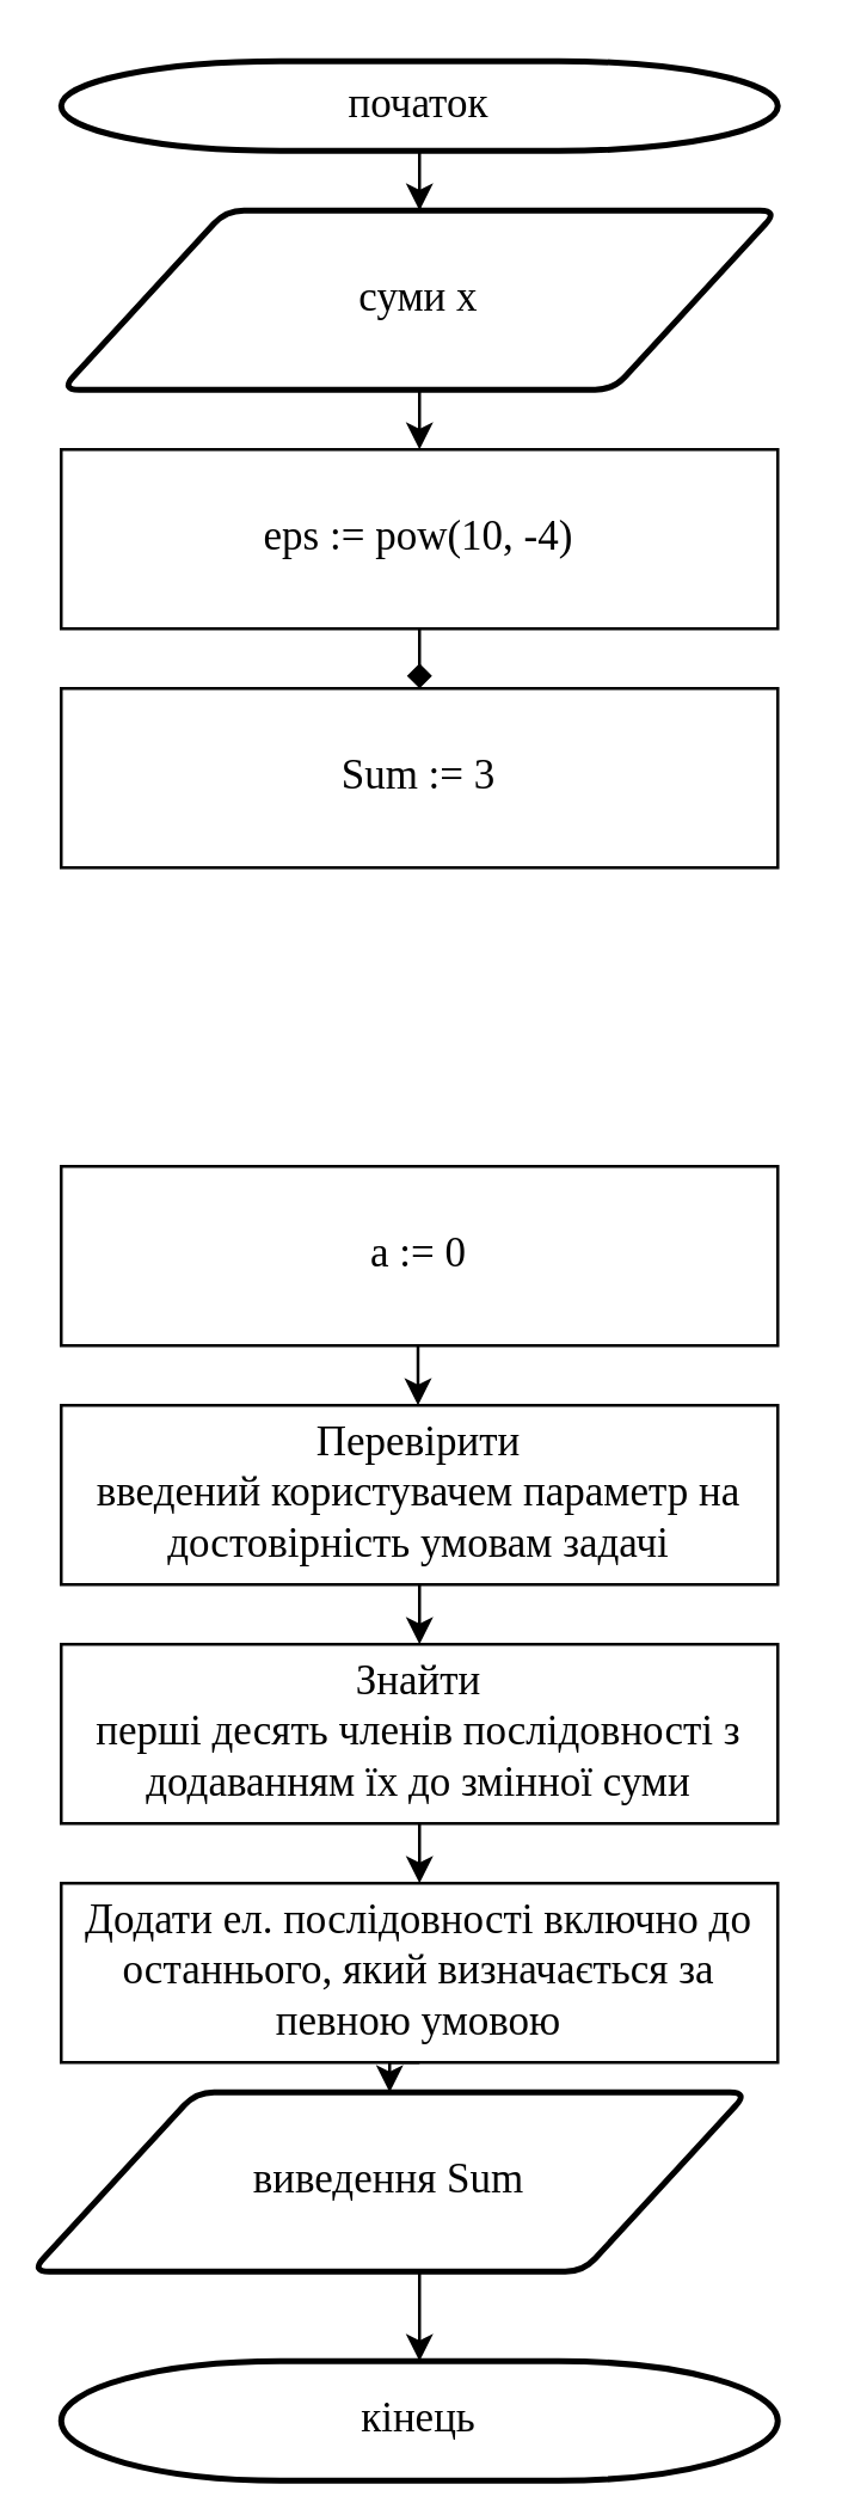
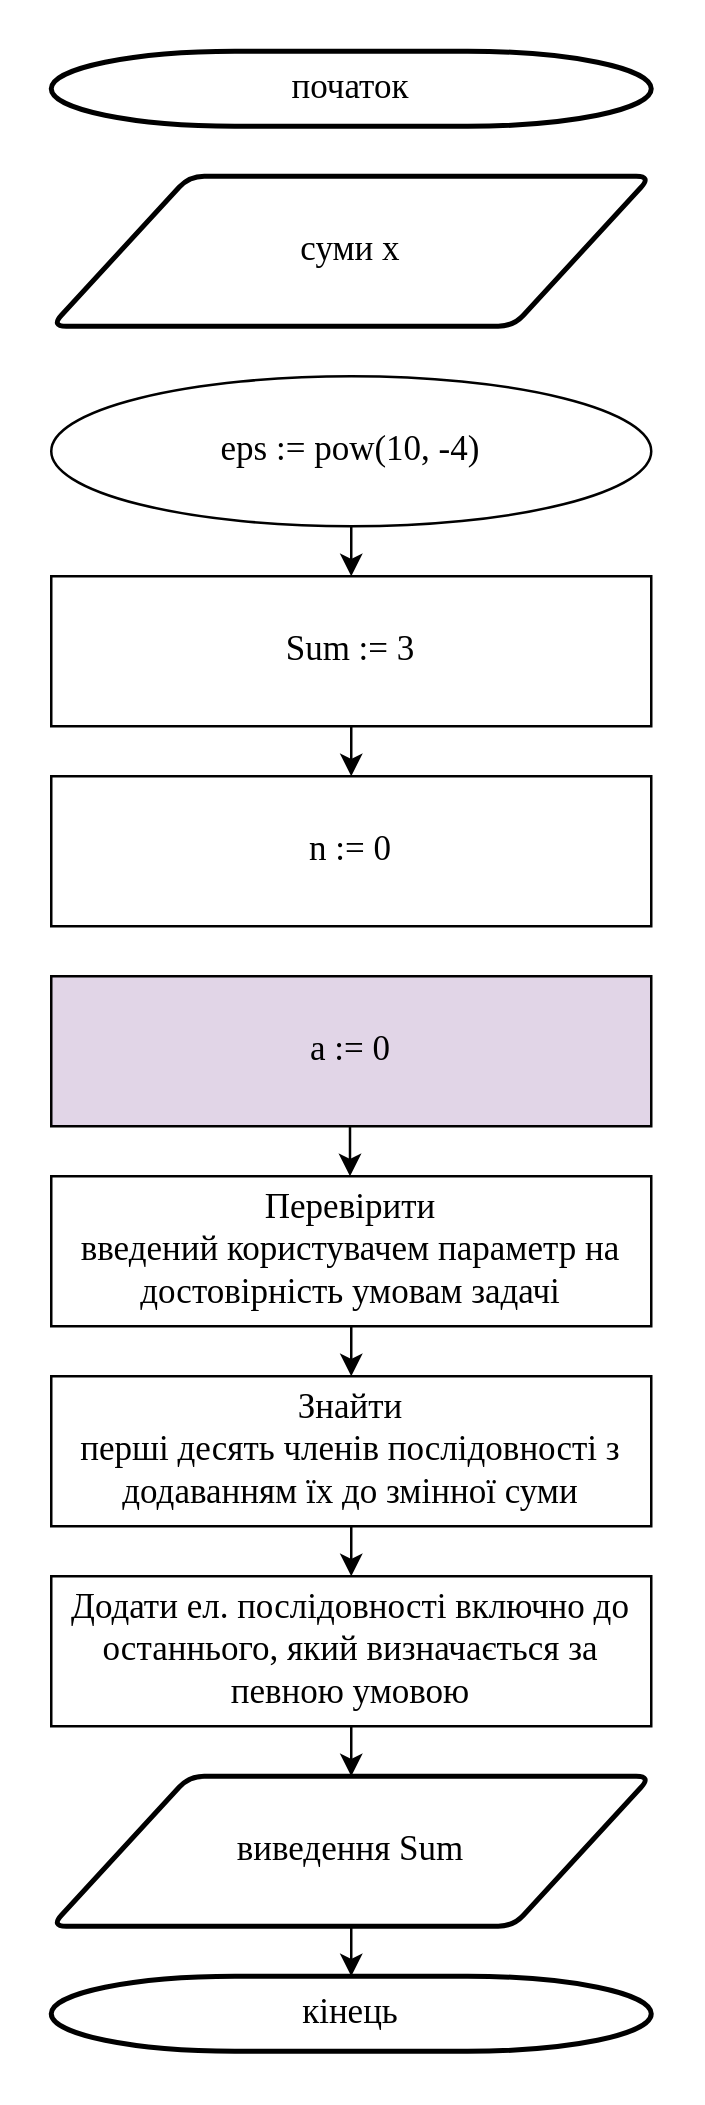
  <mxCell id="0" />
  <mxCell id="1" parent="0" />
- <mxCell id="2" value="" style="edgeStyle=orthogonalEdgeStyle;rounded=0;orthogonalLoop=1;jettySize=auto;html=1;fontFamily=Times New Roman;fontSize=14;" parent="1" source="3" target="5" edge="1"><mxGeometry relative="1" as="geometry" /></mxCell>
  <mxCell id="3" value="початок" style="strokeWidth=2;shape=mxgraph.flowchart.terminator;whiteSpace=wrap;fontSize=14;fontFamily=Times New Roman;html=1;" parent="1" vertex="1"><mxGeometry x="20" y="20" width="240" height="30" as="geometry" /></mxCell>
- <mxCell id="4" style="edgeStyle=orthogonalEdgeStyle;rounded=0;orthogonalLoop=1;jettySize=auto;html=1;exitX=0.5;exitY=1;exitDx=0;exitDy=0;entryX=0.5;entryY=0;entryDx=0;entryDy=0;fontFamily=Times New Roman;fontSize=14;entryPerimeter=0;" parent="1" source="5" target="8" edge="1"><mxGeometry relative="1" as="geometry"><mxPoint x="140" y="150" as="targetPoint" /></mxGeometry></mxCell>
  <mxCell id="5" value="суми x" style="shape=parallelogram;html=1;strokeWidth=2;perimeter=parallelogramPerimeter;whiteSpace=wrap;rounded=1;arcSize=12;size=0.23;fontFamily=Times New Roman;fontSize=14;" parent="1" vertex="1"><mxGeometry x="20" y="70" width="240" height="60" as="geometry" /></mxCell>
  <mxCell id="6" style="edgeStyle=orthogonalEdgeStyle;rounded=0;orthogonalLoop=1;jettySize=auto;html=1;exitX=0.5;exitY=1;exitDx=0;exitDy=0;" parent="1" edge="1"><mxGeometry relative="1" as="geometry"><mxPoint x="139.5" y="470" as="targetPoint" /><mxPoint x="139.5" y="450" as="sourcePoint" /></mxGeometry></mxCell>
- <mxCell id="7" style="edgeStyle=orthogonalEdgeStyle;rounded=0;orthogonalLoop=1;jettySize=auto;html=1;exitX=0.5;exitY=1;exitDx=0;exitDy=0;entryX=0.5;entryY=0;entryDx=0;entryDy=0;endArrow=diamond;" edge="1" parent="1" source="8" target="10"><mxGeometry relative="1" as="geometry" /></mxCell>
- <mxCell id="8" value="&lt;span&gt;eps := pow(10, -4)&lt;/span&gt;" style="rounded=0;whiteSpace=wrap;html=1;fontFamily=Times New Roman;fontSize=14;" parent="1" vertex="1"><mxGeometry x="20" y="150" width="240" height="60" as="geometry" /></mxCell>
+ <mxCell id="7" style="edgeStyle=orthogonalEdgeStyle;rounded=0;orthogonalLoop=1;jettySize=auto;html=1;exitX=0.5;exitY=1;exitDx=0;exitDy=0;entryX=0.5;entryY=0;entryDx=0;entryDy=0;" edge="1" parent="1" source="8" target="10"><mxGeometry relative="1" as="geometry" /></mxCell>
+ <mxCell id="8" value="&lt;span&gt;eps := pow(10, -4)&lt;/span&gt;" style="ellipse;whiteSpace=wrap;html=1;fontFamily=Times New Roman;fontSize=14;" parent="1" vertex="1"><mxGeometry x="20" y="150" width="240" height="60" as="geometry" /></mxCell>
+ <mxCell id="9" style="edgeStyle=orthogonalEdgeStyle;rounded=0;orthogonalLoop=1;jettySize=auto;html=1;exitX=0.5;exitY=1;exitDx=0;exitDy=0;entryX=0.5;entryY=0;entryDx=0;entryDy=0;" edge="1" parent="1" source="10" target="11"><mxGeometry relative="1" as="geometry" /></mxCell>
  <mxCell id="10" value="&lt;span&gt;Sum := 3&lt;/span&gt;" style="rounded=0;whiteSpace=wrap;html=1;fontFamily=Times New Roman;fontSize=14;" parent="1" vertex="1"><mxGeometry x="20" y="230" width="240" height="60" as="geometry" /></mxCell>
+ <mxCell id="11" value="n := 0" style="rounded=0;whiteSpace=wrap;html=1;fontFamily=Times New Roman;fontSize=14;" parent="1" vertex="1"><mxGeometry x="20" y="310" width="240" height="60" as="geometry" /></mxCell>
  <mxCell id="12" style="edgeStyle=orthogonalEdgeStyle;rounded=0;orthogonalLoop=1;jettySize=auto;html=1;exitX=0.5;exitY=1;exitDx=0;exitDy=0;entryX=0.5;entryY=0;entryDx=0;entryDy=0;entryPerimeter=0;fontFamily=Times New Roman;fontSize=14;" parent="1" source="13" target="14" edge="1"><mxGeometry relative="1" as="geometry" /></mxCell>
- <mxCell id="13" value="виведення Sum" style="shape=parallelogram;html=1;strokeWidth=2;perimeter=parallelogramPerimeter;whiteSpace=wrap;rounded=1;arcSize=12;size=0.23;fontFamily=Times New Roman;fontSize=14;" parent="1" vertex="1"><mxGeometry x="10" y="700" width="240" height="60" as="geometry" /></mxCell>
- <mxCell id="14" value="кінець" style="strokeWidth=2;html=1;shape=mxgraph.flowchart.terminator;whiteSpace=wrap;fontFamily=Times New Roman;fontSize=14;" parent="1" vertex="1"><mxGeometry x="20" y="790" width="240" height="40" as="geometry" /></mxCell>
+ <mxCell id="13" value="виведення Sum" style="shape=parallelogram;html=1;strokeWidth=2;perimeter=parallelogramPerimeter;whiteSpace=wrap;rounded=1;arcSize=12;size=0.23;fontFamily=Times New Roman;fontSize=14;" parent="1" vertex="1"><mxGeometry x="20" y="710" width="240" height="60" as="geometry" /></mxCell>
+ <mxCell id="14" value="кінець" style="strokeWidth=2;html=1;shape=mxgraph.flowchart.terminator;whiteSpace=wrap;fontFamily=Times New Roman;fontSize=14;" parent="1" vertex="1"><mxGeometry x="20" y="790" width="240" height="30" as="geometry" /></mxCell>
  <mxCell id="15" style="edgeStyle=orthogonalEdgeStyle;rounded=0;orthogonalLoop=1;jettySize=auto;html=1;exitX=0.5;exitY=1;exitDx=0;exitDy=0;entryX=0.5;entryY=0;entryDx=0;entryDy=0;" parent="1" source="16" target="18" edge="1"><mxGeometry relative="1" as="geometry" /></mxCell>
  <mxCell id="16" value="&lt;span style=&quot;font-family: &amp;#34;times new roman&amp;#34; , serif&quot;&gt;&lt;font style=&quot;font-size: 14px&quot;&gt;Перевірити&lt;br/&gt;введений користувачем параметр на достовірність умовам задачі&lt;/font&gt;&lt;/span&gt;" style="rounded=0;whiteSpace=wrap;html=1;fontFamily=Times New Roman;fontSize=14;" parent="1" vertex="1"><mxGeometry x="20" y="470" width="240" height="60" as="geometry" /></mxCell>
  <mxCell id="17" style="edgeStyle=orthogonalEdgeStyle;rounded=0;orthogonalLoop=1;jettySize=auto;html=1;exitX=0.5;exitY=1;exitDx=0;exitDy=0;entryX=0.5;entryY=0;entryDx=0;entryDy=0;" parent="1" source="18" target="20" edge="1"><mxGeometry relative="1" as="geometry" /></mxCell>
  <mxCell id="18" value="&lt;span style=&quot;font-family: &amp;#34;times new roman&amp;#34; , serif&quot;&gt;&lt;font style=&quot;font-size: 14px&quot;&gt;Знайти&lt;br/&gt;перші десять членів послідовності з додаванням їх до змінної суми&lt;/font&gt;&lt;/span&gt;" style="rounded=0;whiteSpace=wrap;html=1;fontFamily=Times New Roman;fontSize=14;" parent="1" vertex="1"><mxGeometry x="20" y="550" width="240" height="60" as="geometry" /></mxCell>
  <mxCell id="19" style="edgeStyle=orthogonalEdgeStyle;rounded=0;orthogonalLoop=1;jettySize=auto;html=1;exitX=0.5;exitY=1;exitDx=0;exitDy=0;entryX=0.5;entryY=0;entryDx=0;entryDy=0;" parent="1" source="20" target="13" edge="1"><mxGeometry relative="1" as="geometry" /></mxCell>
  <mxCell id="20" value="&lt;span style=&quot;font-family: &amp;#34;times new roman&amp;#34; , serif&quot;&gt;&lt;font style=&quot;font-size: 14px&quot;&gt;Додати ел. послідовності включно до останнього, який визначається за певною умовою&lt;/font&gt;&lt;/span&gt;" style="rounded=0;whiteSpace=wrap;html=1;fontFamily=Times New Roman;fontSize=14;" parent="1" vertex="1"><mxGeometry x="20" y="630" width="240" height="60" as="geometry" /></mxCell>
- <mxCell id="21" value="a := 0" style="rounded=0;whiteSpace=wrap;html=1;fontFamily=Times New Roman;fontSize=14;" parent="1" vertex="1"><mxGeometry x="20" y="390" width="240" height="60" as="geometry" /></mxCell>
+ <mxCell id="21" value="a := 0" style="rounded=0;whiteSpace=wrap;html=1;fontFamily=Times New Roman;fontSize=14;fillColor=#e1d5e7;" parent="1" vertex="1"><mxGeometry x="20" y="390" width="240" height="60" as="geometry" /></mxCell>
